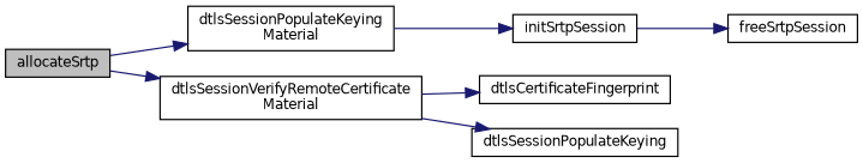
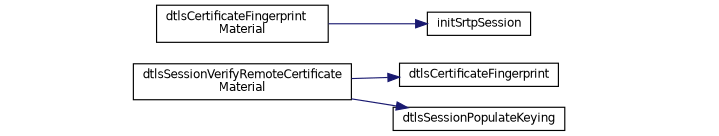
  digraph {
    rankdir=LR
    node [color=black fillcolor=white fontname=Helvetica fontsize=10 shape=record style=filled]
    edge [color=midnightblue fontname=Helvetica fontsize=10 labelfontname=Helvetica labelfontsize=10 style=solid]
-   n1 [fillcolor=grey75 fontcolor=black height=0.2 label=allocateSrtp width=0.4]
-   n2 [height=0.2 label="dtlsSessionPopulateKeying\lMaterial" width=0.4]
+   n2 [height=0.2 label="dtlsCertificateFingerprint\lMaterial" width=0.4]
    n3 [height=0.2 label="dtlsSessionVerifyRemoteCertificate\lMaterial" width=0.4]
    n4 [height=0.2 label=initSrtpSession width=0.4]
    n5 [height=0.2 label=dtlsCertificateFingerprint width=0.4]
    n6 [height=0.2 label=dtlsSessionPopulateKeying width=0.4]
-   n7 [height=0.2 label=freeSrtpSession width=0.4]
-   n1 -> n2
-   n1 -> n3
    n2 -> n4
    n3 -> n5
    n3 -> n6
-   n4 -> n7
  }
